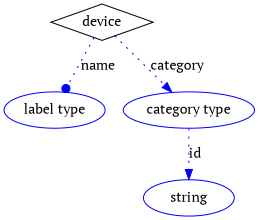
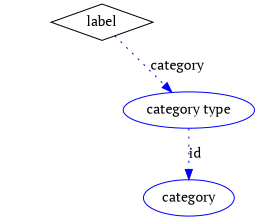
  digraph {
    fontname="PT Serif"
    node [fontname="PT Serif" shape=ellipse color=blue]
    edge [arrowhead=normal color=blue fontname="PT Serif" style=dotted]
-   n1 [height=0.5 label=device shape=diamond width=0.93881 color=""]
-   n2 [height=0.5 label="label type" width=1.2638]
+   n1 [height=0.5 label=label shape=diamond width=0.93881 color=""]
    n3 [height=0.5 label="category type" width=1.6249]
-   n4 [height=0.5 label=string width=0.84854]
-   n1 -> n2 [arrowhead=dot label=name]
+   n4 [height=0.5 label=category width=0.84854]
    n1 -> n3 [label=category]
    n3 -> n4 [label=id]
  }
